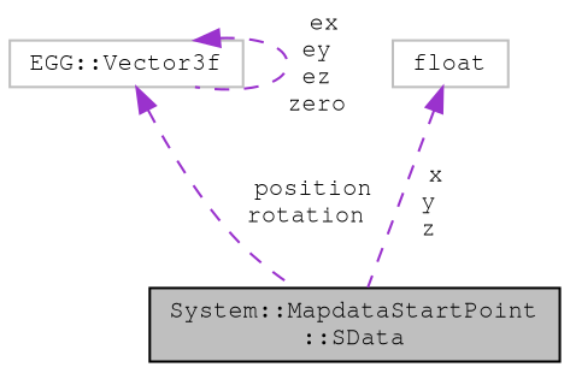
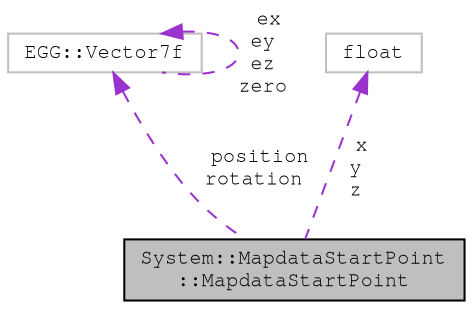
  digraph {
    node [color=grey75 fillcolor=white fontname=FreeMono fontsize=10 shape=record style=filled]
    edge [color=darkorchid3 dir=back fontname=FreeMono fontsize=10 labelfontname=FreeMono labelfontsize=10 style=dashed]
-   n1 [color=black fillcolor=grey75 fontcolor=black height=0.2 label="System::MapdataStartPoint\l::SData" width=0.4]
-   n2 [height=0.2 label="EGG::Vector3f" width=0.4]
+   n1 [color=black fillcolor=grey75 fontcolor=black height=0.2 label="System::MapdataStartPoint\l::MapdataStartPoint" width=0.4]
+   n2 [height=0.2 label="EGG::Vector7f" width=0.4]
    n3 [height=0.2 label=float width=0.4]
    n2 -> n1 [label=" position\nrotation"]
    n2 -> n2 [label=" ex\ney\nez\nzero"]
    n3 -> n1 [label=" x\ny\nz"]
  }
